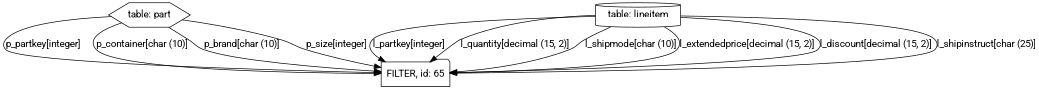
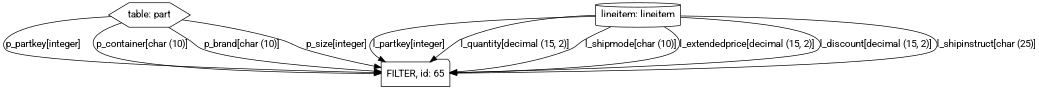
  digraph {
    fontname=Roboto
    node [fontname=Roboto]
    edge [fontname=Roboto]
    "FILTER, id: 65" [shape=folder]
    "table: part" [shape=hexagon]
-   "table: lineitem" [shape=cylinder]
+   "table: lineitem" [shape=cylinder label="lineitem: lineitem"]
    "table: part" -> "FILTER, id: 65" [label="p_partkey[integer]"]
    "table: part" -> "FILTER, id: 65" [label="p_container[char (10)]"]
    "table: part" -> "FILTER, id: 65" [label="p_brand[char (10)]"]
    "table: part" -> "FILTER, id: 65" [label="p_size[integer]"]
    "table: lineitem" -> "FILTER, id: 65" [label="l_partkey[integer]"]
    "table: lineitem" -> "FILTER, id: 65" [label="l_quantity[decimal (15, 2)]"]
    "table: lineitem" -> "FILTER, id: 65" [label="l_shipmode[char (10)]"]
    "table: lineitem" -> "FILTER, id: 65" [label="l_extendedprice[decimal (15, 2)]"]
    "table: lineitem" -> "FILTER, id: 65" [label="l_discount[decimal (15, 2)]"]
    "table: lineitem" -> "FILTER, id: 65" [label="l_shipinstruct[char (25)]"]
  }
